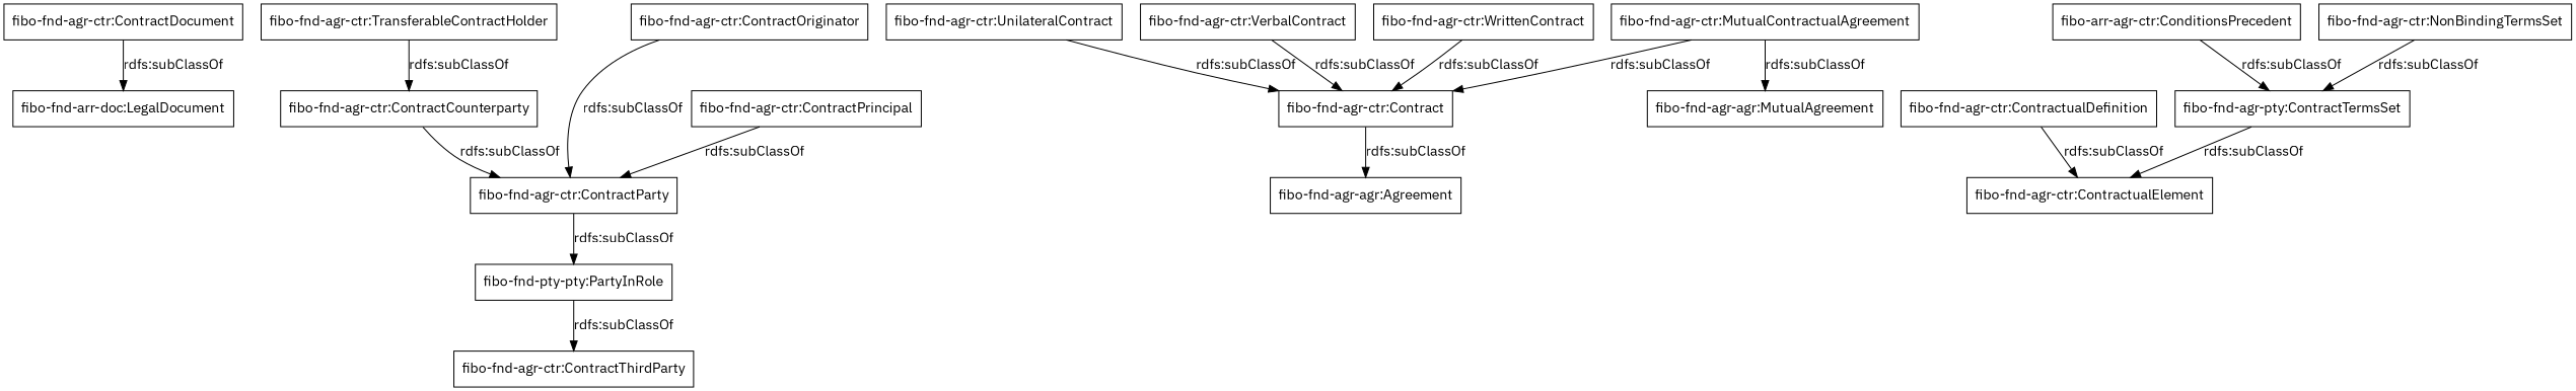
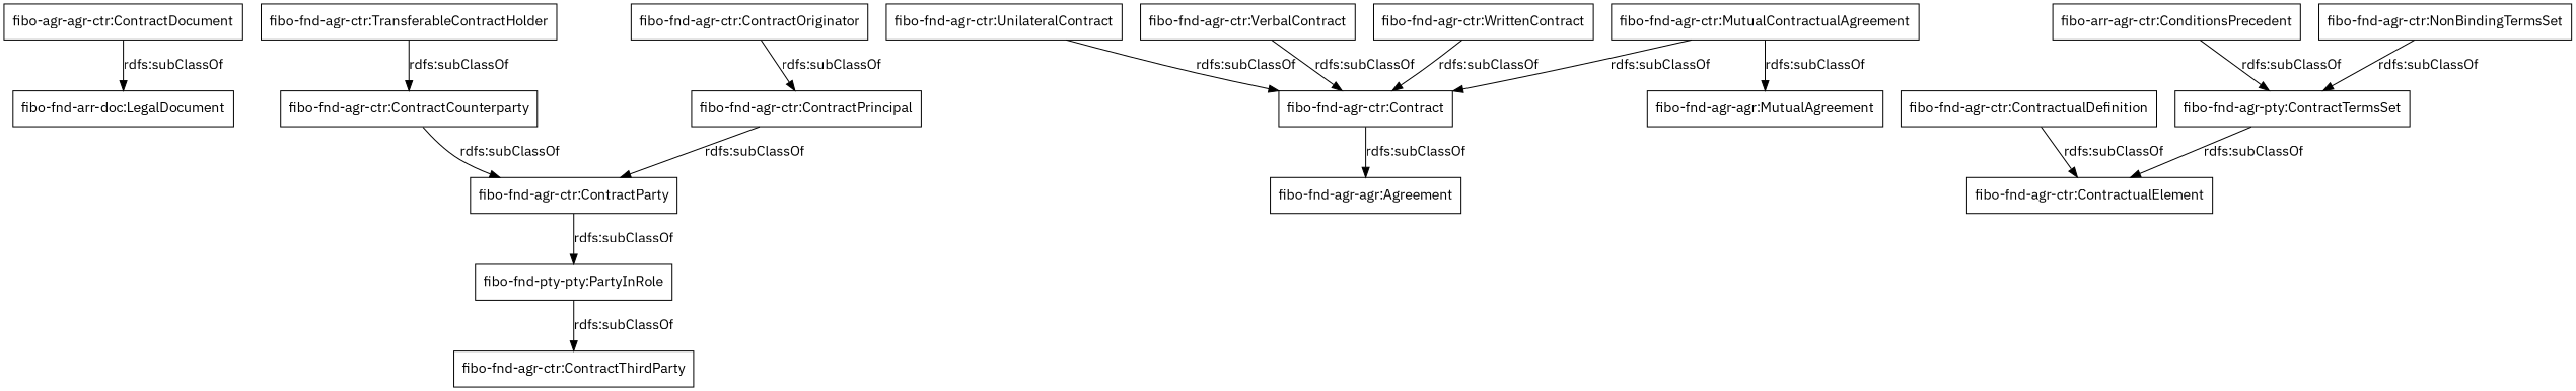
  digraph {
    fontname="IBM Plex Sans"
    rankdir=TB
    node [color=black fontname="IBM Plex Sans" shape=rectangle]
    edge [fontname="IBM Plex Sans"]
-   "fibo-fnd-agr-ctr:ContractDocument"
+   "fibo-fnd-agr-ctr:ContractDocument" [label="fibo-agr-agr-ctr:ContractDocument"]
    "fibo-fnd-arr-doc:LegalDocument"
    "fibo-fnd-pty-pty:PartyInRole"
    "fibo-fnd-agr-ctr:ContractThirdParty"
    "fibo-fnd-agr-ctr:VerbalContract"
    "fibo-fnd-agr-ctr:Contract"
    "fibo-fnd-agr-agr:Agreement"
    "fibo-fnd-agr-ctr:UnilateralContract"
    "fibo-fnd-agr-ctr:MutualContractualAgreement"
    "fibo-fnd-agr-agr:MutualAgreement"
    "fibo-fnd-agr-ctr:ContractCounterparty"
    "fibo-fnd-agr-ctr:ContractParty"
    "fibo-fnd-agr-ctr:ContractOriginator"
    "fibo-fnd-agr-ctr:ContractPrincipal"
    "fibo-fnd-agr-ctr:WrittenContract"
    n16 [label="fibo-fnd-agr-pty:ContractTermsSet"]
    "fibo-fnd-agr-ctr:ContractualElement"
    n18 [label="fibo-arr-agr-ctr:ConditionsPrecedent"]
    "fibo-fnd-agr-ctr:ContractualDefinition"
    "fibo-fnd-agr-ctr:NonBindingTermsSet"
    "fibo-fnd-agr-ctr:TransferableContractHolder"
    "fibo-fnd-agr-ctr:ContractDocument" -> "fibo-fnd-arr-doc:LegalDocument" [label="rdfs:subClassOf"]
    "fibo-fnd-pty-pty:PartyInRole" -> "fibo-fnd-agr-ctr:ContractThirdParty" [label="rdfs:subClassOf"]
    "fibo-fnd-agr-ctr:VerbalContract" -> "fibo-fnd-agr-ctr:Contract" [label="rdfs:subClassOf"]
    "fibo-fnd-agr-ctr:Contract" -> "fibo-fnd-agr-agr:Agreement" [label="rdfs:subClassOf"]
    "fibo-fnd-agr-ctr:UnilateralContract" -> "fibo-fnd-agr-ctr:Contract" [label="rdfs:subClassOf"]
    "fibo-fnd-agr-ctr:MutualContractualAgreement" -> "fibo-fnd-agr-ctr:Contract" [label="rdfs:subClassOf"]
    "fibo-fnd-agr-ctr:MutualContractualAgreement" -> "fibo-fnd-agr-agr:MutualAgreement" [label="rdfs:subClassOf"]
    "fibo-fnd-agr-ctr:ContractCounterparty" -> "fibo-fnd-agr-ctr:ContractParty" [label="rdfs:subClassOf"]
    "fibo-fnd-agr-ctr:ContractParty" -> "fibo-fnd-pty-pty:PartyInRole" [label="rdfs:subClassOf"]
-   "fibo-fnd-agr-ctr:ContractOriginator" -> "fibo-fnd-agr-ctr:ContractParty" [label="rdfs:subClassOf"]
+   "fibo-fnd-agr-ctr:ContractOriginator" -> "fibo-fnd-agr-ctr:ContractPrincipal" [label="rdfs:subClassOf"]
    "fibo-fnd-agr-ctr:ContractPrincipal" -> "fibo-fnd-agr-ctr:ContractParty" [label="rdfs:subClassOf"]
    "fibo-fnd-agr-ctr:WrittenContract" -> "fibo-fnd-agr-ctr:Contract" [label="rdfs:subClassOf"]
    n16 -> "fibo-fnd-agr-ctr:ContractualElement" [label="rdfs:subClassOf"]
    n18 -> n16 [label="rdfs:subClassOf"]
    "fibo-fnd-agr-ctr:ContractualDefinition" -> "fibo-fnd-agr-ctr:ContractualElement" [label="rdfs:subClassOf"]
    "fibo-fnd-agr-ctr:NonBindingTermsSet" -> n16 [label="rdfs:subClassOf"]
    "fibo-fnd-agr-ctr:TransferableContractHolder" -> "fibo-fnd-agr-ctr:ContractCounterparty" [label="rdfs:subClassOf"]
  }
